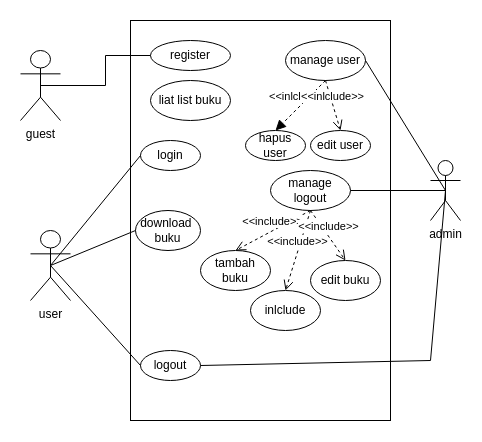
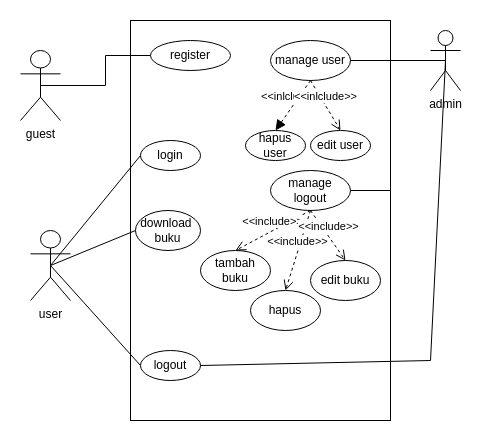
  <mxCell id="0" />
  <mxCell id="1" parent="0" />
  <mxCell id="2" style="edgeStyle=orthogonalEdgeStyle;rounded=0;orthogonalLoop=1;jettySize=auto;html=1;exitX=0.5;exitY=0.5;exitDx=0;exitDy=0;exitPerimeter=0;endArrow=none;endFill=0;" parent="1" source="3" target="5" edge="1"><mxGeometry relative="1" as="geometry" /></mxCell>
  <mxCell id="3" value="guest" style="shape=umlActor;verticalLabelPosition=bottom;verticalAlign=top;html=1;outlineConnect=0;" parent="1" vertex="1"><mxGeometry x="20" y="50" width="40" height="70" as="geometry" /></mxCell>
  <mxCell id="4" value="" style="html=1;whiteSpace=wrap;fillColor=none;" parent="1" vertex="1"><mxGeometry x="130" y="20" width="260" height="400" as="geometry" /></mxCell>
  <mxCell id="5" value="register" style="ellipse;whiteSpace=wrap;html=1;fillColor=none;" parent="1" vertex="1"><mxGeometry x="150" y="40" width="80" height="30" as="geometry" /></mxCell>
- <mxCell id="6" value="liat list buku" style="ellipse;whiteSpace=wrap;html=1;fillColor=none;" parent="1" vertex="1"><mxGeometry x="150" y="80" width="80" height="40" as="geometry" /></mxCell>
  <mxCell id="7" style="rounded=0;orthogonalLoop=1;jettySize=auto;html=1;exitX=0.5;exitY=0.5;exitDx=0;exitDy=0;exitPerimeter=0;entryX=0;entryY=0.5;entryDx=0;entryDy=0;endArrow=none;endFill=0;" parent="1" source="10" target="11" edge="1"><mxGeometry relative="1" as="geometry" /></mxCell>
  <mxCell id="8" style="rounded=0;orthogonalLoop=1;jettySize=auto;html=1;exitX=0.5;exitY=0.5;exitDx=0;exitDy=0;exitPerimeter=0;entryX=0;entryY=0.5;entryDx=0;entryDy=0;endArrow=none;endFill=0;" parent="1" source="10" target="12" edge="1"><mxGeometry relative="1" as="geometry" /></mxCell>
  <mxCell id="9" style="rounded=0;orthogonalLoop=1;jettySize=auto;html=1;exitX=0.5;exitY=0.5;exitDx=0;exitDy=0;exitPerimeter=0;entryX=0;entryY=0.5;entryDx=0;entryDy=0;endArrow=none;endFill=0;" parent="1" source="10" target="29" edge="1"><mxGeometry relative="1" as="geometry" /></mxCell>
  <mxCell id="10" value="user" style="shape=umlActor;verticalLabelPosition=bottom;verticalAlign=top;html=1;outlineConnect=0;" parent="1" vertex="1"><mxGeometry x="30" y="230" width="40" height="70" as="geometry" /></mxCell>
  <mxCell id="11" value="login" style="ellipse;whiteSpace=wrap;html=1;fillColor=none;" parent="1" vertex="1"><mxGeometry x="140" y="140" width="60" height="30" as="geometry" /></mxCell>
  <mxCell id="12" value="download&amp;nbsp;&lt;div&gt;buku&lt;/div&gt;" style="ellipse;whiteSpace=wrap;html=1;fillColor=none;" parent="1" vertex="1"><mxGeometry x="135" y="210" width="65" height="40" as="geometry" /></mxCell>
  <mxCell id="13" style="rounded=0;orthogonalLoop=1;jettySize=auto;html=1;exitX=0.5;exitY=0.5;exitDx=0;exitDy=0;exitPerimeter=0;entryX=1;entryY=0.5;entryDx=0;entryDy=0;endArrow=none;endFill=0;" parent="1" source="16" target="17" edge="1"><mxGeometry relative="1" as="geometry" /></mxCell>
  <mxCell id="14" style="edgeStyle=orthogonalEdgeStyle;rounded=0;orthogonalLoop=1;jettySize=auto;html=1;exitX=0.5;exitY=0.5;exitDx=0;exitDy=0;exitPerimeter=0;entryX=1;entryY=0.5;entryDx=0;entryDy=0;endArrow=none;endFill=0;" parent="1" source="16" target="18" edge="1"><mxGeometry relative="1" as="geometry" /></mxCell>
  <mxCell id="15" style="rounded=0;orthogonalLoop=1;jettySize=auto;html=1;exitX=0.5;exitY=0.5;exitDx=0;exitDy=0;exitPerimeter=0;entryX=1;entryY=0.5;entryDx=0;entryDy=0;endArrow=none;endFill=0;" parent="1" source="16" target="29" edge="1"><mxGeometry relative="1" as="geometry"><Array as="points"><mxPoint x="430" y="360" /></Array></mxGeometry></mxCell>
- <mxCell id="16" value="admin" style="shape=umlActor;verticalLabelPosition=bottom;verticalAlign=top;html=1;" parent="1" vertex="1"><mxGeometry x="430" y="160" width="30" height="60" as="geometry" /></mxCell>
- <mxCell id="17" value="manage user" style="ellipse;whiteSpace=wrap;html=1;fillColor=none;" parent="1" vertex="1"><mxGeometry x="285" y="40" width="80" height="40" as="geometry" /></mxCell>
+ <mxCell id="16" value="admin" style="shape=umlActor;verticalLabelPosition=bottom;verticalAlign=top;html=1;" parent="1" vertex="1"><mxGeometry x="430" y="30" width="30" height="60" as="geometry" /></mxCell>
+ <mxCell id="17" value="manage user" style="ellipse;whiteSpace=wrap;html=1;fillColor=none;" parent="1" vertex="1"><mxGeometry x="270" y="40" width="80" height="40" as="geometry" /></mxCell>
  <mxCell id="18" value="manage logout" style="ellipse;whiteSpace=wrap;html=1;fillColor=none;" parent="1" vertex="1"><mxGeometry x="270" y="170" width="80" height="40" as="geometry" /></mxCell>
  <mxCell id="19" value="hapus user" style="ellipse;whiteSpace=wrap;html=1;fillColor=none;" parent="1" vertex="1"><mxGeometry x="245" y="130" width="60" height="30" as="geometry" /></mxCell>
  <mxCell id="20" value="edit user" style="ellipse;whiteSpace=wrap;html=1;fillColor=none;" parent="1" vertex="1"><mxGeometry x="310" y="130" width="60" height="30" as="geometry" /></mxCell>
  <mxCell id="21" value="&amp;lt;&amp;lt;inlclude&amp;gt;&amp;gt;" style="html=1;verticalAlign=bottom;endArrow=block;dashed=1;endSize=8;curved=0;rounded=0;exitX=0.5;exitY=1;exitDx=0;exitDy=0;entryX=0.5;entryY=0;entryDx=0;entryDy=0;" parent="1" source="17" target="19" edge="1"><mxGeometry relative="1" as="geometry"><mxPoint x="500" y="280" as="sourcePoint" /><mxPoint x="420" y="280" as="targetPoint" /></mxGeometry></mxCell>
  <mxCell id="22" value="&amp;lt;&amp;lt;inlclude&amp;gt;&amp;gt;" style="html=1;verticalAlign=bottom;endArrow=open;dashed=1;endSize=8;curved=0;rounded=0;exitX=0.5;exitY=1;exitDx=0;exitDy=0;entryX=0.5;entryY=0;entryDx=0;entryDy=0;" parent="1" source="17" target="20" edge="1"><mxGeometry relative="1" as="geometry"><mxPoint x="285" y="170" as="sourcePoint" /><mxPoint x="245" y="210" as="targetPoint" /></mxGeometry></mxCell>
  <mxCell id="23" value="tambah buku" style="ellipse;whiteSpace=wrap;html=1;fillColor=none;" parent="1" vertex="1"><mxGeometry x="200" y="250" width="70" height="40" as="geometry" /></mxCell>
  <mxCell id="24" value="edit buku" style="ellipse;whiteSpace=wrap;html=1;fillColor=none;" parent="1" vertex="1"><mxGeometry x="310" y="260" width="70" height="40" as="geometry" /></mxCell>
- <mxCell id="25" value="inlclude" style="ellipse;whiteSpace=wrap;html=1;fillColor=none;" parent="1" vertex="1"><mxGeometry x="250" y="290" width="70" height="40" as="geometry" /></mxCell>
+ <mxCell id="25" value="hapus" style="ellipse;whiteSpace=wrap;html=1;fillColor=none;" parent="1" vertex="1"><mxGeometry x="250" y="290" width="70" height="40" as="geometry" /></mxCell>
  <mxCell id="26" value="&amp;lt;&amp;lt;include&amp;gt;&amp;gt;" style="html=1;verticalAlign=bottom;endArrow=open;dashed=1;endSize=8;curved=0;rounded=0;exitX=0.5;exitY=1;exitDx=0;exitDy=0;entryX=0.5;entryY=0;entryDx=0;entryDy=0;" parent="1" source="18" target="23" edge="1"><mxGeometry relative="1" as="geometry"><mxPoint x="50" y="380" as="sourcePoint" /><mxPoint x="-30" y="380" as="targetPoint" /></mxGeometry></mxCell>
  <mxCell id="27" value="&amp;lt;&amp;lt;include&amp;gt;&amp;gt;" style="html=1;verticalAlign=bottom;endArrow=open;dashed=1;endSize=8;curved=0;rounded=0;exitX=0.5;exitY=1;exitDx=0;exitDy=0;entryX=0.5;entryY=0;entryDx=0;entryDy=0;" parent="1" source="18" target="25" edge="1"><mxGeometry relative="1" as="geometry"><mxPoint x="320" y="230" as="sourcePoint" /><mxPoint x="245" y="260" as="targetPoint" /></mxGeometry></mxCell>
  <mxCell id="28" value="&amp;lt;&amp;lt;include&amp;gt;&amp;gt;" style="html=1;verticalAlign=bottom;endArrow=open;dashed=1;endSize=8;curved=0;rounded=0;exitX=0.5;exitY=1;exitDx=0;exitDy=0;entryX=0.5;entryY=0;entryDx=0;entryDy=0;" parent="1" source="18" target="24" edge="1"><mxGeometry relative="1" as="geometry"><mxPoint x="320" y="230" as="sourcePoint" /><mxPoint x="295" y="310" as="targetPoint" /></mxGeometry></mxCell>
  <mxCell id="29" value="logout" style="ellipse;whiteSpace=wrap;html=1;fillColor=none;" parent="1" vertex="1"><mxGeometry x="140" y="350" width="60" height="30" as="geometry" /></mxCell>
